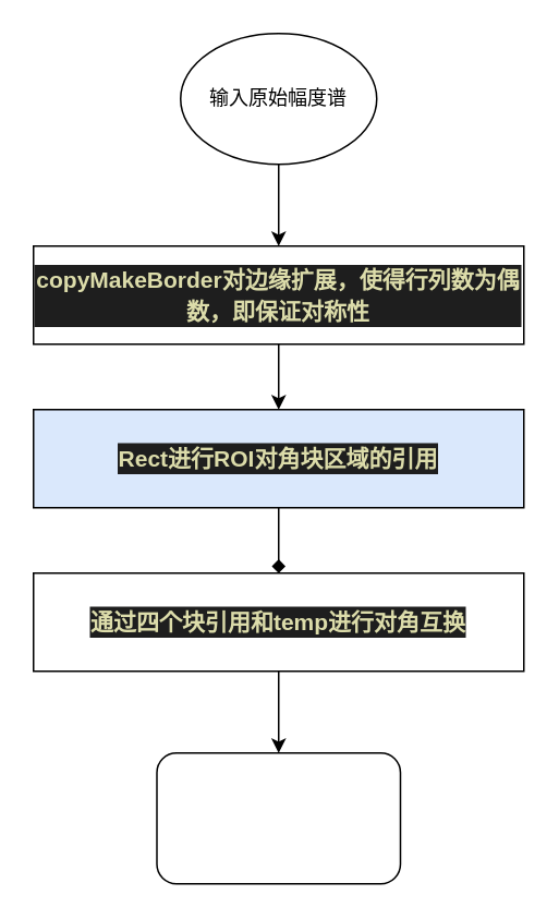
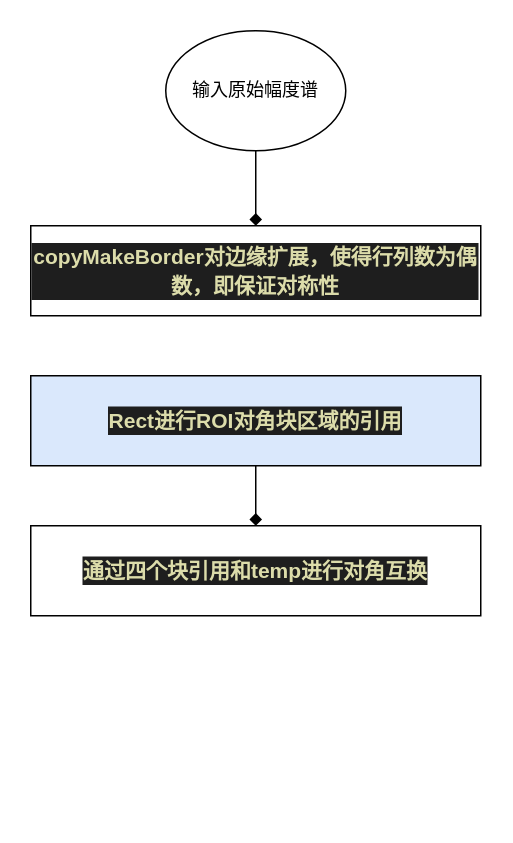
  <mxCell id="0" />
  <mxCell id="1" parent="0" />
- <mxCell id="2" style="edgeStyle=orthogonalEdgeStyle;rounded=0;orthogonalLoop=1;jettySize=auto;html=1;exitX=0.5;exitY=1;exitDx=0;exitDy=0;entryX=0.5;entryY=0;entryDx=0;entryDy=0;" edge="1" parent="1" source="3" target="6"><mxGeometry relative="1" as="geometry"><Array as="points"><mxPoint x="170" y="130" /></Array></mxGeometry></mxCell>
+ <mxCell id="2" style="edgeStyle=orthogonalEdgeStyle;rounded=0;orthogonalLoop=1;jettySize=auto;html=1;exitX=0.5;exitY=1;exitDx=0;exitDy=0;entryX=0.5;entryY=0;entryDx=0;entryDy=0;endArrow=diamond;" edge="1" parent="1" source="3" target="6"><mxGeometry relative="1" as="geometry"><Array as="points"><mxPoint x="170" y="130" /></Array></mxGeometry></mxCell>
  <mxCell id="3" value="输入原始幅度谱" style="ellipse;whiteSpace=wrap;html=1;" vertex="1" parent="1"><mxGeometry x="110" y="20" width="120" height="80" as="geometry" /></mxCell>
- <mxCell id="4" value="&lt;font color=&quot;#ffffff&quot;&gt;返回对角变换后的幅度谱&lt;br&gt;&lt;/font&gt;" style="rounded=1;whiteSpace=wrap;html=1;" vertex="1" parent="1"><mxGeometry x="95.5" y="460" width="149" height="80" as="geometry" /></mxCell>
- <mxCell id="5" style="edgeStyle=orthogonalEdgeStyle;rounded=0;orthogonalLoop=1;jettySize=auto;html=1;exitX=0.5;exitY=1;exitDx=0;exitDy=0;entryX=0.5;entryY=0;entryDx=0;entryDy=0;" edge="1" parent="1" source="6" target="8"><mxGeometry relative="1" as="geometry" /></mxCell>
  <mxCell id="6" value="&lt;div style=&quot;color: rgb(212 , 212 , 212) ; background-color: rgb(30 , 30 , 30) ; font-weight: 600 ; font-size: 14px ; line-height: 19px&quot;&gt;&lt;span style=&quot;color: #dcdcaa&quot;&gt;copyMakeBorder对边缘扩展，使得行列数为偶数，即保证对称性&lt;/span&gt;&lt;/div&gt;" style="rounded=0;whiteSpace=wrap;html=1;" vertex="1" parent="1"><mxGeometry x="20" y="150" width="300" height="60" as="geometry" /></mxCell>
  <mxCell id="7" style="edgeStyle=orthogonalEdgeStyle;rounded=0;orthogonalLoop=1;jettySize=auto;html=1;exitX=0.5;exitY=1;exitDx=0;exitDy=0;entryX=0.5;entryY=0;entryDx=0;entryDy=0;endArrow=diamond;" edge="1" parent="1" source="8" target="10"><mxGeometry relative="1" as="geometry" /></mxCell>
  <mxCell id="8" value="&lt;div style=&quot;color: rgb(212 , 212 , 212) ; background-color: rgb(30 , 30 , 30) ; font-weight: 600 ; font-size: 14px ; line-height: 19px&quot;&gt;&lt;span style=&quot;color: #dcdcaa&quot;&gt;Rect进行ROI对角块区域的引用&lt;/span&gt;&lt;/div&gt;" style="rounded=0;whiteSpace=wrap;html=1;fillColor=#dae8fc;" vertex="1" parent="1"><mxGeometry x="20" y="250" width="300" height="60" as="geometry" /></mxCell>
- <mxCell id="9" style="edgeStyle=orthogonalEdgeStyle;rounded=0;orthogonalLoop=1;jettySize=auto;html=1;exitX=0.5;exitY=1;exitDx=0;exitDy=0;entryX=0.5;entryY=0;entryDx=0;entryDy=0;" edge="1" parent="1" source="10" target="4"><mxGeometry relative="1" as="geometry" /></mxCell>
  <mxCell id="10" value="&lt;div style=&quot;color: rgb(212 , 212 , 212) ; background-color: rgb(30 , 30 , 30) ; font-weight: 600 ; font-size: 14px ; line-height: 19px&quot;&gt;&lt;span style=&quot;color: #dcdcaa&quot;&gt;通过四个块引用和temp进行对角互换&lt;/span&gt;&lt;/div&gt;" style="rounded=0;whiteSpace=wrap;html=1;" vertex="1" parent="1"><mxGeometry x="20" y="350" width="300" height="60" as="geometry" /></mxCell>
